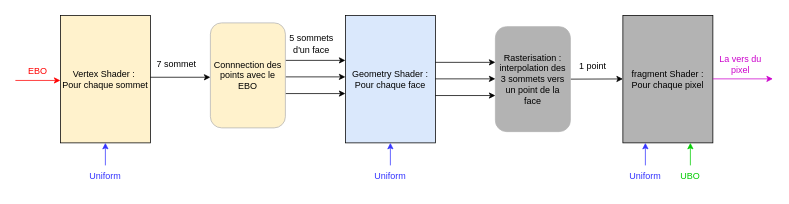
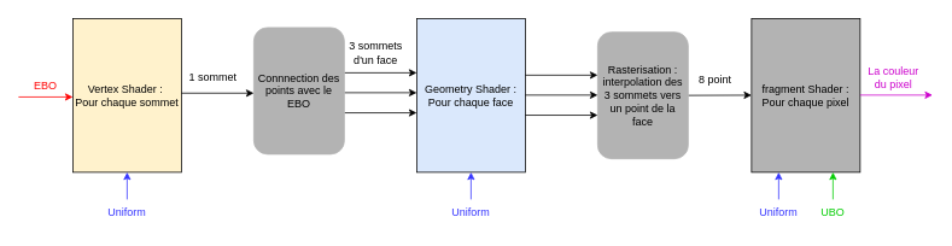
  <mxCell id="0" />
  <mxCell id="1" parent="0" />
  <mxCell id="2" value="Vertex Shader :&amp;nbsp;&lt;br&gt;Pour chaque sommet" style="rounded=0;whiteSpace=wrap;html=1;fillColor=#fff2cc;" parent="1" vertex="1"><mxGeometry x="80" y="20" width="120" height="170" as="geometry" /></mxCell>
  <mxCell id="3" value="" style="endArrow=classic;html=1;rounded=0;fontColor=#FF0000;strokeColor=#FF0000;" parent="1" edge="1"><mxGeometry width="50" height="50" relative="1" as="geometry"><mxPoint x="20" y="106.76" as="sourcePoint" /><mxPoint x="80" y="106.76" as="targetPoint" /></mxGeometry></mxCell>
  <mxCell id="4" value="EBO" style="text;html=1;strokeColor=none;fillColor=none;align=center;verticalAlign=middle;whiteSpace=wrap;rounded=0;fontColor=#FF0000;" parent="1" vertex="1"><mxGeometry x="20" y="80" width="60" height="30" as="geometry" /></mxCell>
  <mxCell id="5" value="Uniform" style="text;html=1;strokeColor=none;fillColor=none;align=center;verticalAlign=middle;whiteSpace=wrap;rounded=0;fontColor=#3333FF;" parent="1" vertex="1"><mxGeometry x="110" y="220" width="60" height="30" as="geometry" /></mxCell>
  <mxCell id="6" value="" style="endArrow=classic;html=1;rounded=0;fontColor=#FF0000;strokeColor=#3333FF;" parent="1" edge="1"><mxGeometry width="50" height="50" relative="1" as="geometry"><mxPoint x="140" y="220" as="sourcePoint" /><mxPoint x="140" y="190" as="targetPoint" /></mxGeometry></mxCell>
  <mxCell id="7" value="" style="endArrow=classic;html=1;rounded=0;" parent="1" edge="1"><mxGeometry width="50" height="50" relative="1" as="geometry"><mxPoint x="200" y="102.5" as="sourcePoint" /><mxPoint x="280" y="102.5" as="targetPoint" /></mxGeometry></mxCell>
  <mxCell id="8" value="Geometry Shader :&lt;br&gt;Pour chaque face" style="rounded=0;whiteSpace=wrap;html=1;fillColor=#dae8fc;" parent="1" vertex="1"><mxGeometry x="460" y="20" width="120" height="170" as="geometry" /></mxCell>
  <mxCell id="9" value="" style="endArrow=classic;html=1;rounded=0;" parent="1" edge="1"><mxGeometry width="50" height="50" relative="1" as="geometry"><mxPoint x="380" y="80" as="sourcePoint" /><mxPoint x="460" y="80" as="targetPoint" /></mxGeometry></mxCell>
  <mxCell id="10" value="" style="endArrow=classic;html=1;rounded=0;" parent="1" edge="1"><mxGeometry width="50" height="50" relative="1" as="geometry"><mxPoint x="380" y="102.02" as="sourcePoint" /><mxPoint x="460" y="102.02" as="targetPoint" /></mxGeometry></mxCell>
  <mxCell id="11" value="" style="endArrow=classic;html=1;rounded=0;" parent="1" edge="1"><mxGeometry width="50" height="50" relative="1" as="geometry"><mxPoint x="380" y="124.26" as="sourcePoint" /><mxPoint x="460" y="124.26" as="targetPoint" /></mxGeometry></mxCell>
- <mxCell id="12" value="5 sommets d'un face" style="text;html=1;strokeColor=none;fillColor=none;align=center;verticalAlign=middle;whiteSpace=wrap;rounded=0;" parent="1" vertex="1"><mxGeometry x="380" y="42.5" width="70" height="30" as="geometry" /></mxCell>
+ <mxCell id="12" value="3 sommets d'un face" style="text;html=1;strokeColor=none;fillColor=none;align=center;verticalAlign=middle;whiteSpace=wrap;rounded=0;" parent="1" vertex="1"><mxGeometry x="380" y="42.5" width="70" height="30" as="geometry" /></mxCell>
  <mxCell id="13" value="" style="endArrow=classic;html=1;rounded=0;" parent="1" edge="1"><mxGeometry width="50" height="50" relative="1" as="geometry"><mxPoint x="580" y="82.63" as="sourcePoint" /><mxPoint x="660" y="82.63" as="targetPoint" /></mxGeometry></mxCell>
  <mxCell id="14" value="" style="endArrow=classic;html=1;rounded=0;" parent="1" edge="1"><mxGeometry width="50" height="50" relative="1" as="geometry"><mxPoint x="580" y="104.65" as="sourcePoint" /><mxPoint x="660" y="104.65" as="targetPoint" /></mxGeometry></mxCell>
  <mxCell id="15" value="" style="endArrow=classic;html=1;rounded=0;" parent="1" edge="1"><mxGeometry width="50" height="50" relative="1" as="geometry"><mxPoint x="580" y="126.89" as="sourcePoint" /><mxPoint x="660" y="126.89" as="targetPoint" /></mxGeometry></mxCell>
  <mxCell id="16" value="fragment Shader :&lt;br&gt;Pour chaque pixel" style="rounded=0;whiteSpace=wrap;html=1;fillColor=#b3b3b3;" parent="1" vertex="1"><mxGeometry x="830" y="20" width="120" height="170" as="geometry" /></mxCell>
  <mxCell id="17" value="" style="endArrow=classic;html=1;rounded=0;exitX=1;exitY=0.5;exitDx=0;exitDy=0;" parent="1" source="22" edge="1"><mxGeometry width="50" height="50" relative="1" as="geometry"><mxPoint x="750" y="104.76" as="sourcePoint" /><mxPoint x="830" y="104.76" as="targetPoint" /></mxGeometry></mxCell>
- <mxCell id="18" value="1 point" style="text;html=1;strokeColor=none;fillColor=none;align=center;verticalAlign=middle;whiteSpace=wrap;rounded=0;" parent="1" vertex="1"><mxGeometry x="760" y="72.5" width="60" height="30" as="geometry" /></mxCell>
+ <mxCell id="18" value="8 point" style="text;html=1;strokeColor=none;fillColor=none;align=center;verticalAlign=middle;whiteSpace=wrap;rounded=0;" parent="1" vertex="1"><mxGeometry x="760" y="72.5" width="60" height="30" as="geometry" /></mxCell>
  <mxCell id="19" value="" style="endArrow=classic;html=1;rounded=0;strokeColor=#CC00CC;" parent="1" edge="1"><mxGeometry width="50" height="50" relative="1" as="geometry"><mxPoint x="950" y="104.65" as="sourcePoint" /><mxPoint x="1030" y="104.65" as="targetPoint" /></mxGeometry></mxCell>
- <mxCell id="20" value="&lt;font color=&quot;#cc00cc&quot;&gt;La vers du pixel&lt;/font&gt;" style="text;html=1;strokeColor=none;fillColor=none;align=center;verticalAlign=middle;whiteSpace=wrap;rounded=0;" parent="1" vertex="1"><mxGeometry x="956.5" y="70" width="60" height="30" as="geometry" /></mxCell>
- <mxCell id="21" value="Connnection des points avec le EBO" style="rounded=1;whiteSpace=wrap;html=1;strokeColor=#B3B3B3;fillColor=#fff2cc;" parent="1" vertex="1"><mxGeometry x="280" y="30" width="100" height="140" as="geometry" /></mxCell>
+ <mxCell id="20" value="&lt;font color=&quot;#cc00cc&quot;&gt;La couleur du pixel&lt;/font&gt;" style="text;html=1;strokeColor=none;fillColor=none;align=center;verticalAlign=middle;whiteSpace=wrap;rounded=0;" parent="1" vertex="1"><mxGeometry x="956.5" y="70" width="60" height="30" as="geometry" /></mxCell>
+ <mxCell id="21" value="Connnection des points avec le EBO" style="rounded=1;whiteSpace=wrap;html=1;strokeColor=#B3B3B3;fillColor=#B3B3B3;" parent="1" vertex="1"><mxGeometry x="280" y="30" width="100" height="140" as="geometry" /></mxCell>
  <mxCell id="22" value="Rasterisation : interpolation des 3 sommets vers un point de la face" style="rounded=1;whiteSpace=wrap;html=1;strokeColor=#B3B3B3;fillColor=#B3B3B3;" parent="1" vertex="1"><mxGeometry x="660" y="35" width="100" height="140" as="geometry" /></mxCell>
  <mxCell id="23" value="" style="endArrow=classic;html=1;rounded=0;fontColor=#FF0000;strokeColor=#3333FF;" parent="1" edge="1"><mxGeometry width="50" height="50" relative="1" as="geometry"><mxPoint x="860" y="220" as="sourcePoint" /><mxPoint x="860" y="190" as="targetPoint" /></mxGeometry></mxCell>
  <mxCell id="24" value="Uniform" style="text;html=1;strokeColor=none;fillColor=none;align=center;verticalAlign=middle;whiteSpace=wrap;rounded=0;fontColor=#3333FF;" parent="1" vertex="1"><mxGeometry x="830" y="220" width="60" height="30" as="geometry" /></mxCell>
  <mxCell id="25" value="" style="endArrow=classic;html=1;rounded=0;fontColor=#FF0000;strokeColor=#00CC00;" parent="1" edge="1"><mxGeometry width="50" height="50" relative="1" as="geometry"><mxPoint x="920" y="220" as="sourcePoint" /><mxPoint x="920" y="190" as="targetPoint" /></mxGeometry></mxCell>
  <mxCell id="26" value="UBO" style="text;html=1;strokeColor=none;fillColor=none;align=center;verticalAlign=middle;whiteSpace=wrap;rounded=0;fontColor=#00CC00;" parent="1" vertex="1"><mxGeometry x="890" y="220" width="60" height="30" as="geometry" /></mxCell>
- <mxCell id="27" value="7 sommet" style="text;html=1;strokeColor=none;fillColor=none;align=center;verticalAlign=middle;whiteSpace=wrap;rounded=0;" parent="1" vertex="1"><mxGeometry x="200" y="70" width="70" height="30" as="geometry" /></mxCell>
+ <mxCell id="27" value="1 sommet" style="text;html=1;strokeColor=none;fillColor=none;align=center;verticalAlign=middle;whiteSpace=wrap;rounded=0;" parent="1" vertex="1"><mxGeometry x="200" y="70" width="70" height="30" as="geometry" /></mxCell>
  <mxCell id="28" value="Uniform" style="text;html=1;strokeColor=none;fillColor=none;align=center;verticalAlign=middle;whiteSpace=wrap;rounded=0;fontColor=#3333FF;" vertex="1" parent="1"><mxGeometry x="490" y="220" width="60" height="30" as="geometry" /></mxCell>
  <mxCell id="29" value="" style="endArrow=classic;html=1;rounded=0;fontColor=#FF0000;strokeColor=#3333FF;" edge="1" parent="1"><mxGeometry width="50" height="50" relative="1" as="geometry"><mxPoint x="520" y="220" as="sourcePoint" /><mxPoint x="520" y="190" as="targetPoint" /></mxGeometry></mxCell>
